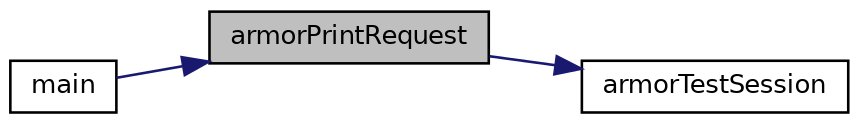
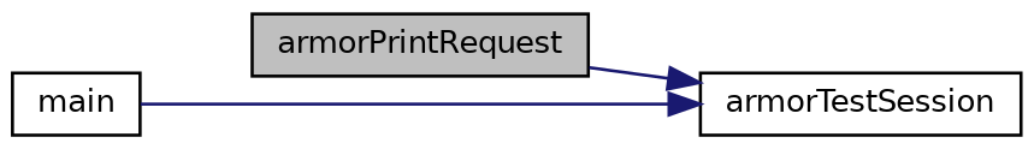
  digraph {
    rankdir=RL
    node [color=black fillcolor=white fontname=Helvetica fontsize=10 shape=record style=filled]
    edge [color=midnightblue dir=back fontname=Helvetica fontsize=10 labelfontname=Helvetica labelfontsize=10 style=solid]
    n1 [fillcolor=grey75 fontcolor=black height=0.2 label=armorPrintRequest width=0.4]
    n2 [height=0.2 label=armorTestSession width=0.4]
    n3 [height=0.2 label=main width=0.4]
    n2 -> n1
-   n1 -> n3
+   n2 -> n3
  }
